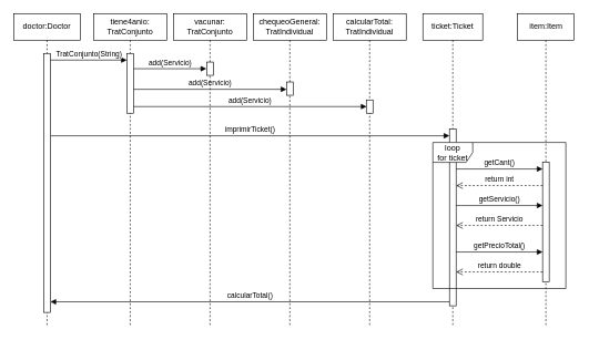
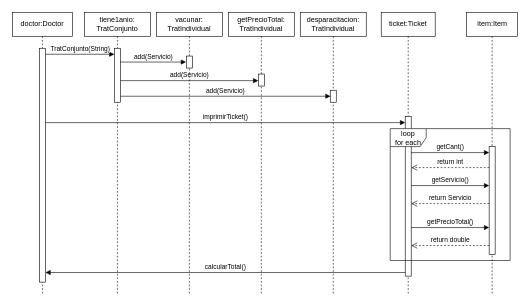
  <mxCell id="0" />
  <mxCell id="1" parent="0" />
  <mxCell id="2" value="ticket:Ticket" style="shape=umlLifeline;perimeter=lifelinePerimeter;whiteSpace=wrap;html=1;container=1;dropTarget=0;collapsible=0;recursiveResize=0;outlineConnect=0;portConstraint=eastwest;newEdgeStyle={&quot;curved&quot;:0,&quot;rounded&quot;:0};" parent="1" vertex="1"><mxGeometry x="635" y="20" width="90" height="470" as="geometry" /></mxCell>
  <mxCell id="3" value="" style="html=1;points=[[0,0,0,0,5],[0,1,0,0,-5],[1,0,0,0,5],[1,1,0,0,-5]];perimeter=orthogonalPerimeter;outlineConnect=0;targetShapes=umlLifeline;portConstraint=eastwest;newEdgeStyle={&quot;curved&quot;:0,&quot;rounded&quot;:0};" parent="1" vertex="1"><mxGeometry x="675" y="194" width="10" height="266" as="geometry" /></mxCell>
  <mxCell id="4" value="item:Item" style="shape=umlLifeline;perimeter=lifelinePerimeter;whiteSpace=wrap;html=1;container=1;dropTarget=0;collapsible=0;recursiveResize=0;outlineConnect=0;portConstraint=eastwest;newEdgeStyle={&quot;curved&quot;:0,&quot;rounded&quot;:0};" parent="1" vertex="1"><mxGeometry x="777.5" y="20" width="85" height="470" as="geometry" /></mxCell>
- <mxCell id="5" value="loop&lt;div&gt;for ticket&lt;/div&gt;" style="shape=umlFrame;whiteSpace=wrap;html=1;pointerEvents=0;" parent="1" vertex="1"><mxGeometry x="650" y="214" width="200" height="220" as="geometry" /></mxCell>
+ <mxCell id="5" value="loop&lt;div&gt;for each&lt;/div&gt;" style="shape=umlFrame;whiteSpace=wrap;html=1;pointerEvents=0;" parent="1" vertex="1"><mxGeometry x="650" y="214" width="200" height="220" as="geometry" /></mxCell>
  <mxCell id="6" value="" style="html=1;points=[[0,0,0,0,5],[0,1,0,0,-5],[1,0,0,0,5],[1,1,0,0,-5]];perimeter=orthogonalPerimeter;outlineConnect=0;targetShapes=umlLifeline;portConstraint=eastwest;newEdgeStyle={&quot;curved&quot;:0,&quot;rounded&quot;:0};" parent="1" vertex="1"><mxGeometry x="815" y="244" width="10" height="180" as="geometry" /></mxCell>
  <mxCell id="7" value="getCant()" style="html=1;verticalAlign=bottom;endArrow=block;curved=0;rounded=0;" parent="1" target="6" edge="1"><mxGeometry width="80" relative="1" as="geometry"><mxPoint x="685" y="254" as="sourcePoint" /><mxPoint x="835" y="254" as="targetPoint" /></mxGeometry></mxCell>
  <mxCell id="8" value="return int" style="html=1;verticalAlign=bottom;endArrow=open;dashed=1;endSize=8;curved=0;rounded=0;" parent="1" source="6" edge="1"><mxGeometry relative="1" as="geometry"><mxPoint x="835" y="279" as="sourcePoint" /><mxPoint x="685" y="279" as="targetPoint" /></mxGeometry></mxCell>
  <mxCell id="9" value="getServicio()" style="html=1;verticalAlign=bottom;endArrow=block;curved=0;rounded=0;" parent="1" target="6" edge="1"><mxGeometry x="-0.003" width="80" relative="1" as="geometry"><mxPoint x="685" y="309" as="sourcePoint" /><mxPoint x="835" y="309" as="targetPoint" /><mxPoint as="offset" /></mxGeometry></mxCell>
  <mxCell id="10" value="return Servicio" style="html=1;verticalAlign=bottom;endArrow=open;dashed=1;endSize=8;curved=0;rounded=0;" parent="1" source="6" edge="1"><mxGeometry relative="1" as="geometry"><mxPoint x="835" y="339" as="sourcePoint" /><mxPoint x="685" y="339" as="targetPoint" /></mxGeometry></mxCell>
  <mxCell id="11" value="getPrecioTotal()" style="html=1;verticalAlign=bottom;endArrow=block;curved=0;rounded=0;" parent="1" target="6" edge="1"><mxGeometry width="80" relative="1" as="geometry"><mxPoint x="685" y="379" as="sourcePoint" /><mxPoint x="835" y="379" as="targetPoint" /></mxGeometry></mxCell>
  <mxCell id="12" value="return double" style="html=1;verticalAlign=bottom;endArrow=open;dashed=1;endSize=8;curved=0;rounded=0;" parent="1" source="6" edge="1"><mxGeometry relative="1" as="geometry"><mxPoint x="835" y="409" as="sourcePoint" /><mxPoint x="685" y="409" as="targetPoint" /></mxGeometry></mxCell>
  <mxCell id="13" value="calcularTotal()" style="html=1;verticalAlign=bottom;endArrow=block;curved=0;rounded=0;fillColor=#FFFFFF;" parent="1" edge="1"><mxGeometry width="80" relative="1" as="geometry"><mxPoint x="675" y="454" as="sourcePoint" /><mxPoint x="75" y="454" as="targetPoint" /></mxGeometry></mxCell>
  <mxCell id="14" value="imprimirTicket()" style="html=1;verticalAlign=bottom;endArrow=block;curved=0;rounded=0;fillColor=#FFFFFF;" parent="1" edge="1"><mxGeometry width="80" relative="1" as="geometry"><mxPoint x="75" y="204" as="sourcePoint" /><mxPoint x="675" y="204" as="targetPoint" /></mxGeometry></mxCell>
  <mxCell id="15" value="doctor:Doctor" style="shape=umlLifeline;perimeter=lifelinePerimeter;whiteSpace=wrap;html=1;container=1;dropTarget=0;collapsible=0;recursiveResize=0;outlineConnect=0;portConstraint=eastwest;newEdgeStyle={&quot;curved&quot;:0,&quot;rounded&quot;:0};" parent="1" vertex="1"><mxGeometry y="20" width="100" height="470" as="geometry" x="20" /></mxCell>
  <mxCell id="16" value="" style="html=1;points=[[0,0,0,0,5],[0,1,0,0,-5],[1,0,0,0,5],[1,1,0,0,-5]];perimeter=orthogonalPerimeter;outlineConnect=0;targetShapes=umlLifeline;portConstraint=eastwest;newEdgeStyle={&quot;curved&quot;:0,&quot;rounded&quot;:0};" parent="15" vertex="1"><mxGeometry x="45" y="60" width="10" height="390" as="geometry" /></mxCell>
- <mxCell id="17" value="tiene4anio:&lt;div&gt;TratConjunto&lt;/div&gt;" style="shape=umlLifeline;perimeter=lifelinePerimeter;whiteSpace=wrap;html=1;container=1;dropTarget=0;collapsible=0;recursiveResize=0;outlineConnect=0;portConstraint=eastwest;newEdgeStyle={&quot;curved&quot;:0,&quot;rounded&quot;:0};" parent="1" vertex="1"><mxGeometry x="140" y="20" width="110" height="470" as="geometry" /></mxCell>
+ <mxCell id="17" value="tiene1anio:&lt;div&gt;TratConjunto&lt;/div&gt;" style="shape=umlLifeline;perimeter=lifelinePerimeter;whiteSpace=wrap;html=1;container=1;dropTarget=0;collapsible=0;recursiveResize=0;outlineConnect=0;portConstraint=eastwest;newEdgeStyle={&quot;curved&quot;:0,&quot;rounded&quot;:0};" parent="1" vertex="1"><mxGeometry x="140" y="20" width="110" height="470" as="geometry" /></mxCell>
  <mxCell id="18" value="" style="html=1;points=[[0,0,0,0,5],[0,1,0,0,-5],[1,0,0,0,5],[1,1,0,0,-5]];perimeter=orthogonalPerimeter;outlineConnect=0;targetShapes=umlLifeline;portConstraint=eastwest;newEdgeStyle={&quot;curved&quot;:0,&quot;rounded&quot;:0};" parent="17" vertex="1"><mxGeometry x="50" y="60" width="10" height="90" as="geometry" /></mxCell>
  <mxCell id="19" value="add(Servicio)" style="html=1;verticalAlign=bottom;endArrow=block;curved=0;rounded=0;" parent="1" edge="1" source="18"><mxGeometry width="80" relative="1" as="geometry"><mxPoint x="210" y="103" as="sourcePoint" /><mxPoint x="309.5" y="103" as="targetPoint" /></mxGeometry></mxCell>
  <mxCell id="20" value="add(Servicio)" style="html=1;verticalAlign=bottom;endArrow=block;curved=0;rounded=0;entryX=0;entryY=0;entryDx=0;entryDy=5;entryPerimeter=0;" parent="1" edge="1" source="18"><mxGeometry width="80" relative="1" as="geometry"><mxPoint x="210" y="134" as="sourcePoint" /><mxPoint x="430" y="134" as="targetPoint" /></mxGeometry></mxCell>
  <mxCell id="21" value="add(Servicio)" style="html=1;verticalAlign=bottom;endArrow=block;curved=0;rounded=0;" parent="1" edge="1" source="18"><mxGeometry width="80" relative="1" as="geometry"><mxPoint x="210" y="160" as="sourcePoint" /><mxPoint x="550.5" y="160" as="targetPoint" /></mxGeometry></mxCell>
- <mxCell id="22" value="vacunar:&lt;div&gt;TratConjunto&lt;/div&gt;" style="shape=umlLifeline;perimeter=lifelinePerimeter;whiteSpace=wrap;html=1;container=1;dropTarget=0;collapsible=0;recursiveResize=0;outlineConnect=0;portConstraint=eastwest;newEdgeStyle={&quot;curved&quot;:0,&quot;rounded&quot;:0};" parent="1" vertex="1"><mxGeometry x="260" y="20" width="110" height="470" as="geometry" /></mxCell>
+ <mxCell id="22" value="vacunar:&lt;div&gt;TratIndividual&lt;/div&gt;" style="shape=umlLifeline;perimeter=lifelinePerimeter;whiteSpace=wrap;html=1;container=1;dropTarget=0;collapsible=0;recursiveResize=0;outlineConnect=0;portConstraint=eastwest;newEdgeStyle={&quot;curved&quot;:0,&quot;rounded&quot;:0};" parent="1" vertex="1"><mxGeometry x="260" y="20" width="110" height="470" as="geometry" /></mxCell>
  <mxCell id="23" value="" style="html=1;points=[[0,0,0,0,5],[0,1,0,0,-5],[1,0,0,0,5],[1,1,0,0,-5]];perimeter=orthogonalPerimeter;outlineConnect=0;targetShapes=umlLifeline;portConstraint=eastwest;newEdgeStyle={&quot;curved&quot;:0,&quot;rounded&quot;:0};" parent="22" vertex="1"><mxGeometry x="50" y="73" width="10" height="20" as="geometry" /></mxCell>
- <mxCell id="24" value="chequeoGeneral:&lt;div&gt;TratIndividual&lt;/div&gt;" style="shape=umlLifeline;perimeter=lifelinePerimeter;whiteSpace=wrap;html=1;container=1;dropTarget=0;collapsible=0;recursiveResize=0;outlineConnect=0;portConstraint=eastwest;newEdgeStyle={&quot;curved&quot;:0,&quot;rounded&quot;:0};" parent="1" vertex="1"><mxGeometry x="380" y="20" width="110" height="470" as="geometry" /></mxCell>
+ <mxCell id="24" value="getPrecioTotal:&lt;div&gt;TratIndividual&lt;/div&gt;" style="shape=umlLifeline;perimeter=lifelinePerimeter;whiteSpace=wrap;html=1;container=1;dropTarget=0;collapsible=0;recursiveResize=0;outlineConnect=0;portConstraint=eastwest;newEdgeStyle={&quot;curved&quot;:0,&quot;rounded&quot;:0};" parent="1" vertex="1"><mxGeometry x="380" y="20" width="110" height="470" as="geometry" /></mxCell>
  <mxCell id="25" value="" style="html=1;points=[[0,0,0,0,5],[0,1,0,0,-5],[1,0,0,0,5],[1,1,0,0,-5]];perimeter=orthogonalPerimeter;outlineConnect=0;targetShapes=umlLifeline;portConstraint=eastwest;newEdgeStyle={&quot;curved&quot;:0,&quot;rounded&quot;:0};" parent="24" vertex="1"><mxGeometry x="50" y="103" width="10" height="20" as="geometry" /></mxCell>
- <mxCell id="26" value="calcularTotal:&lt;div&gt;TratIndividual&lt;/div&gt;" style="shape=umlLifeline;perimeter=lifelinePerimeter;whiteSpace=wrap;html=1;container=1;dropTarget=0;collapsible=0;recursiveResize=0;outlineConnect=0;portConstraint=eastwest;newEdgeStyle={&quot;curved&quot;:0,&quot;rounded&quot;:0};" parent="1" vertex="1"><mxGeometry x="500" y="20" width="110" height="470" as="geometry" /></mxCell>
+ <mxCell id="26" value="desparacitacion:&lt;div&gt;TratIndividual&lt;/div&gt;" style="shape=umlLifeline;perimeter=lifelinePerimeter;whiteSpace=wrap;html=1;container=1;dropTarget=0;collapsible=0;recursiveResize=0;outlineConnect=0;portConstraint=eastwest;newEdgeStyle={&quot;curved&quot;:0,&quot;rounded&quot;:0};" parent="1" vertex="1"><mxGeometry x="500" y="20" width="110" height="470" as="geometry" /></mxCell>
  <mxCell id="27" value="" style="html=1;points=[[0,0,0,0,5],[0,1,0,0,-5],[1,0,0,0,5],[1,1,0,0,-5]];perimeter=orthogonalPerimeter;outlineConnect=0;targetShapes=umlLifeline;portConstraint=eastwest;newEdgeStyle={&quot;curved&quot;:0,&quot;rounded&quot;:0};" parent="26" vertex="1"><mxGeometry x="50" y="130" width="10" height="20" as="geometry" /></mxCell>
  <mxCell id="28" value="TratConjunto(String)" style="html=1;verticalAlign=bottom;endArrow=block;curved=0;rounded=0;" parent="1" edge="1" target="18"><mxGeometry x="0.008" width="80" relative="1" as="geometry"><mxPoint x="75" y="90" as="sourcePoint" /><mxPoint x="180" y="90" as="targetPoint" /><mxPoint as="offset" /></mxGeometry></mxCell>
